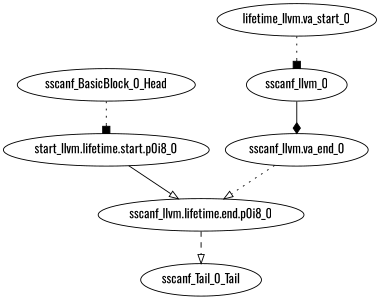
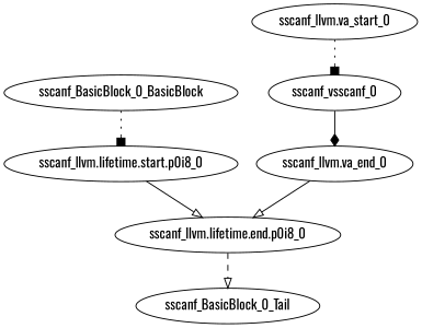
  digraph {
    fontname=Oswald
    node [fontname=Oswald]
    edge [arrowhead=onormal fontname=Oswald style=dotted]
    "sscanf_llvm.va_end_0"
    "sscanf_llvm.lifetime.end.p0i8_0"
-   sscanf_BasicBlock_0_Tail [label=sscanf_Tail_0_Tail]
-   "sscanf_llvm.lifetime.start.p0i8_0" [label="start_llvm.lifetime.start.p0i8_0"]
-   "sscanf_llvm.va_start_0" [label="lifetime_llvm.va_start_0"]
-   sscanf_vsscanf_0 [label=sscanf_llvm_0]
-   sscanf_BasicBlock_0_Head
-   "sscanf_llvm.va_end_0" -> "sscanf_llvm.lifetime.end.p0i8_0"
+   sscanf_BasicBlock_0_Tail
+   "sscanf_llvm.lifetime.start.p0i8_0"
+   "sscanf_llvm.va_start_0"
+   sscanf_vsscanf_0
+   sscanf_BasicBlock_0_Head [label=sscanf_BasicBlock_0_BasicBlock]
+   "sscanf_llvm.va_end_0" -> "sscanf_llvm.lifetime.end.p0i8_0" [style=solid]
    "sscanf_llvm.lifetime.end.p0i8_0" -> sscanf_BasicBlock_0_Tail [style=dashed]
    "sscanf_llvm.lifetime.start.p0i8_0" -> "sscanf_llvm.lifetime.end.p0i8_0" [style=solid]
    "sscanf_llvm.va_start_0" -> sscanf_vsscanf_0 [arrowhead=box]
    sscanf_vsscanf_0 -> "sscanf_llvm.va_end_0" [arrowhead=diamond style=solid]
    sscanf_BasicBlock_0_Head -> "sscanf_llvm.lifetime.start.p0i8_0" [arrowhead=box]
  }
